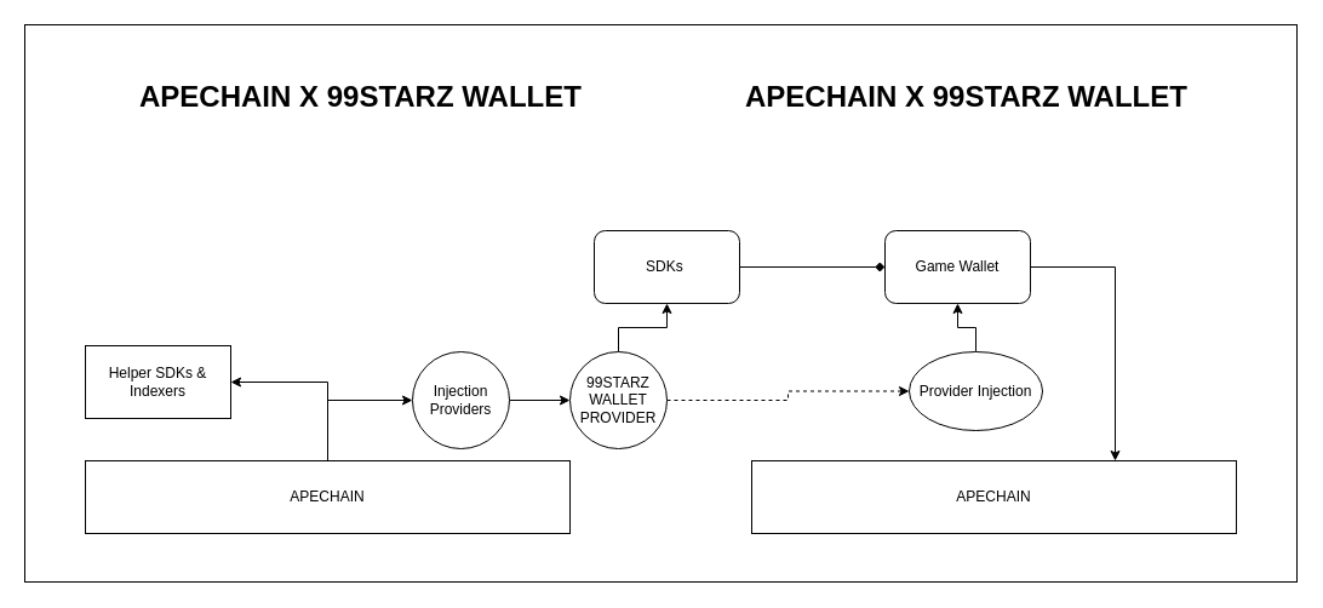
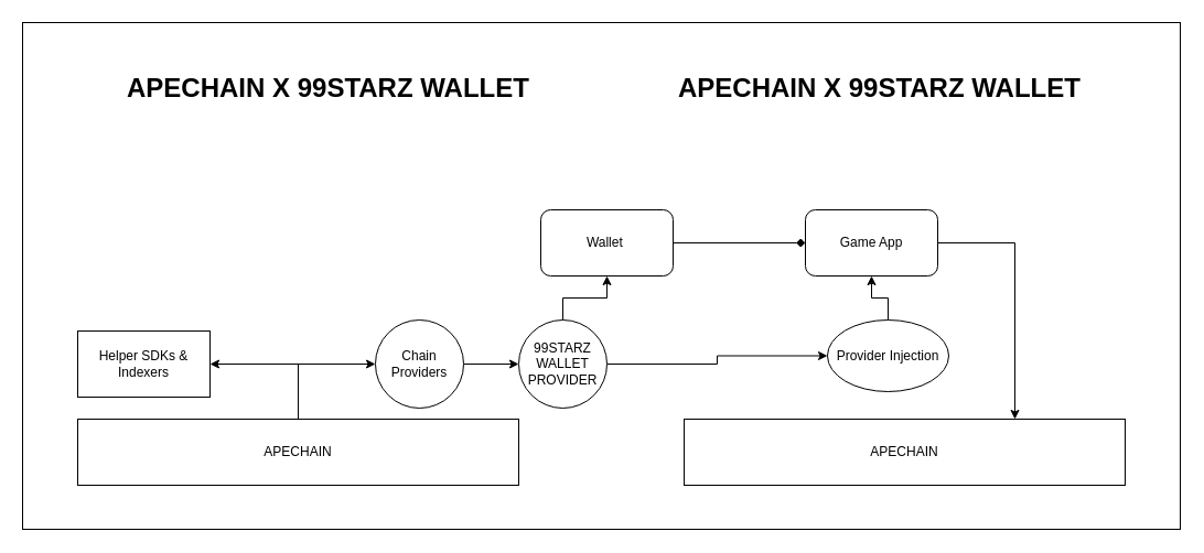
  <mxCell id="0" />
  <mxCell id="1" parent="0" />
  <mxCell id="2" value="" style="rounded=0;whiteSpace=wrap;html=1;" vertex="1" parent="1"><mxGeometry x="20" y="20" width="1050" height="460" as="geometry" /></mxCell>
  <mxCell id="3" value="&lt;h1&gt;APECHAIN X 99STARZ WALLET&lt;/h1&gt;&lt;p&gt;&lt;br&gt;&lt;/p&gt;" style="text;html=1;strokeColor=none;fillColor=none;spacing=5;spacingTop=-20;whiteSpace=wrap;overflow=hidden;rounded=0;" vertex="1" parent="1"><mxGeometry x="110" y="60" width="390" height="40" as="geometry" /></mxCell>
  <mxCell id="4" style="edgeStyle=orthogonalEdgeStyle;rounded=0;orthogonalLoop=1;jettySize=auto;html=1;endArrow=diamond;" edge="1" parent="1" source="5" target="17"><mxGeometry relative="1" as="geometry" /></mxCell>
- <mxCell id="5" value="SDKs&amp;nbsp;" style="rounded=1;whiteSpace=wrap;html=1;" vertex="1" parent="1"><mxGeometry x="490" y="190" width="120" height="60" as="geometry" /></mxCell>
+ <mxCell id="5" value="Wallet&amp;nbsp;" style="rounded=1;whiteSpace=wrap;html=1;" vertex="1" parent="1"><mxGeometry x="490" y="190" width="120" height="60" as="geometry" /></mxCell>
  <mxCell id="6" value="" style="edgeStyle=orthogonalEdgeStyle;rounded=0;orthogonalLoop=1;jettySize=auto;html=1;" edge="1" parent="1" source="7" target="15"><mxGeometry relative="1" as="geometry" /></mxCell>
- <mxCell id="7" value="Injection Providers" style="ellipse;whiteSpace=wrap;html=1;aspect=fixed;" vertex="1" parent="1"><mxGeometry x="340" y="290" width="80" height="80" as="geometry" /></mxCell>
- <mxCell id="8" value="Helper SDKs &amp;amp; Indexers" style="rounded=0;whiteSpace=wrap;html=1;" vertex="1" parent="1"><mxGeometry x="70" y="285" width="120" height="60" as="geometry" /></mxCell>
+ <mxCell id="7" value="Chain Providers" style="ellipse;whiteSpace=wrap;html=1;aspect=fixed;" vertex="1" parent="1"><mxGeometry x="340" y="290" width="80" height="80" as="geometry" /></mxCell>
+ <mxCell id="8" value="Helper SDKs &amp;amp; Indexers" style="rounded=0;whiteSpace=wrap;html=1;" vertex="1" parent="1"><mxGeometry x="70" y="300" width="120" height="60" as="geometry" /></mxCell>
  <mxCell id="9" style="edgeStyle=orthogonalEdgeStyle;rounded=0;orthogonalLoop=1;jettySize=auto;html=1;entryX=1;entryY=0.5;entryDx=0;entryDy=0;" edge="1" parent="1" source="11" target="8"><mxGeometry relative="1" as="geometry" /></mxCell>
  <mxCell id="10" style="edgeStyle=orthogonalEdgeStyle;rounded=0;orthogonalLoop=1;jettySize=auto;html=1;entryX=0;entryY=0.5;entryDx=0;entryDy=0;" edge="1" parent="1" source="11" target="7"><mxGeometry relative="1" as="geometry" /></mxCell>
  <mxCell id="11" value="APECHAIN" style="rounded=0;whiteSpace=wrap;html=1;" vertex="1" parent="1"><mxGeometry x="70" y="380" width="400" height="60" as="geometry" /></mxCell>
  <mxCell id="12" value="&lt;h1&gt;APECHAIN X 99STARZ WALLET&lt;/h1&gt;&lt;p&gt;&lt;br&gt;&lt;/p&gt;" style="text;html=1;strokeColor=none;fillColor=none;spacing=5;spacingTop=-20;whiteSpace=wrap;overflow=hidden;rounded=0;" vertex="1" parent="1"><mxGeometry x="610" y="60" width="390" height="40" as="geometry" /></mxCell>
  <mxCell id="13" value="" style="edgeStyle=orthogonalEdgeStyle;rounded=0;orthogonalLoop=1;jettySize=auto;html=1;" edge="1" parent="1" source="15" target="5"><mxGeometry relative="1" as="geometry" /></mxCell>
- <mxCell id="14" style="edgeStyle=orthogonalEdgeStyle;rounded=0;orthogonalLoop=1;jettySize=auto;html=1;entryX=0;entryY=0.5;entryDx=0;entryDy=0;dashed=1;" edge="1" parent="1" source="15" target="19"><mxGeometry relative="1" as="geometry" /></mxCell>
+ <mxCell id="14" style="edgeStyle=orthogonalEdgeStyle;rounded=0;orthogonalLoop=1;jettySize=auto;html=1;entryX=0;entryY=0.5;entryDx=0;entryDy=0;" edge="1" parent="1" source="15" target="19"><mxGeometry relative="1" as="geometry" /></mxCell>
  <mxCell id="15" value="99STARZ&lt;br&gt;WALLET&lt;br&gt;PROVIDER" style="ellipse;whiteSpace=wrap;html=1;aspect=fixed;" vertex="1" parent="1"><mxGeometry x="470" y="290" width="80" height="80" as="geometry" /></mxCell>
  <mxCell id="16" style="edgeStyle=orthogonalEdgeStyle;rounded=0;orthogonalLoop=1;jettySize=auto;html=1;entryX=0.75;entryY=0;entryDx=0;entryDy=0;" edge="1" parent="1" source="17" target="20"><mxGeometry relative="1" as="geometry"><Array as="points"><mxPoint x="920" y="220" /></Array></mxGeometry></mxCell>
- <mxCell id="17" value="Game Wallet" style="rounded=1;whiteSpace=wrap;html=1;" vertex="1" parent="1"><mxGeometry x="730" y="190" width="120" height="60" as="geometry" /></mxCell>
+ <mxCell id="17" value="Game App" style="rounded=1;whiteSpace=wrap;html=1;" vertex="1" parent="1"><mxGeometry x="730" y="190" width="120" height="60" as="geometry" /></mxCell>
  <mxCell id="18" value="" style="edgeStyle=orthogonalEdgeStyle;rounded=0;orthogonalLoop=1;jettySize=auto;html=1;" edge="1" parent="1" source="19" target="17"><mxGeometry relative="1" as="geometry" /></mxCell>
  <mxCell id="19" value="Provider Injection" style="ellipse;whiteSpace=wrap;html=1;aspect=fixed;" vertex="1" parent="1"><mxGeometry x="750" y="290" width="110" height="65" as="geometry" /></mxCell>
  <mxCell id="20" value="APECHAIN" style="rounded=0;whiteSpace=wrap;html=1;" vertex="1" parent="1"><mxGeometry x="620" y="380" width="400" height="60" as="geometry" /></mxCell>
